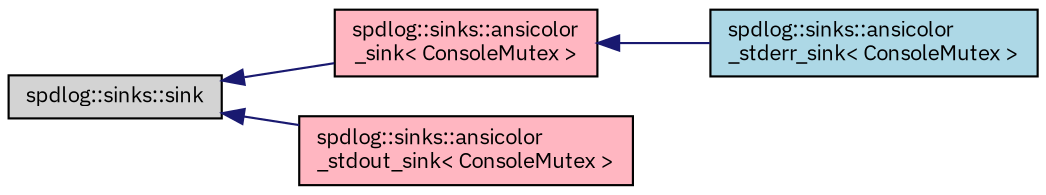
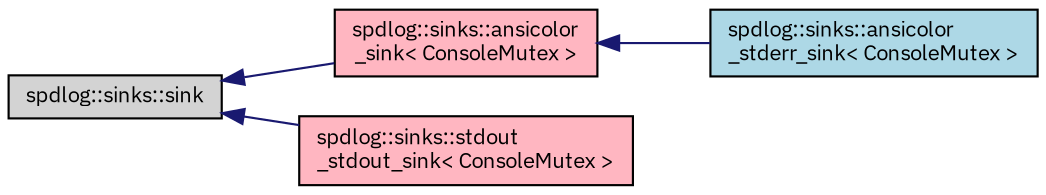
  digraph {
    fontname="IBM Plex Sans"
    rankdir=LR
    node [color=black fillcolor=lightpink fontname="IBM Plex Sans" fontsize=10 shape=record style=filled]
    edge [color=midnightblue dir=back fontname="IBM Plex Sans" fontsize=10 labelfontname=Helvetica labelfontsize=10 style=solid]
    n1 [fontcolor=black height=0.2 label="spdlog::sinks::ansicolor\l_sink\< ConsoleMutex \>" width=0.4]
    n2 [fillcolor=lightblue height=0.2 label="spdlog::sinks::ansicolor\l_stderr_sink\< ConsoleMutex \>" width=0.4]
-   n3 [height=0.2 label="spdlog::sinks::ansicolor\l_stdout_sink\< ConsoleMutex \>" width=0.4]
+   n3 [height=0.2 label="spdlog::sinks::stdout\l_stdout_sink\< ConsoleMutex \>" width=0.4]
    n4 [fillcolor=lightgrey height=0.2 label="spdlog::sinks::sink" width=0.4]
    n1 -> n2
    n4 -> n1
    n4 -> n3
  }
